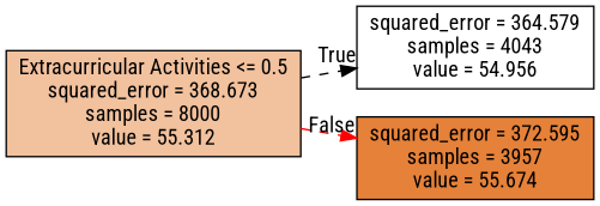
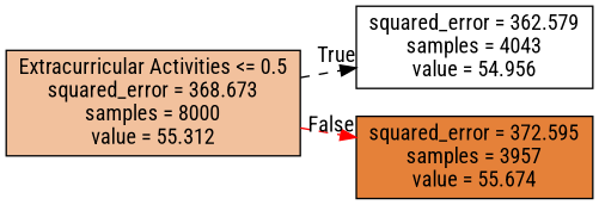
  digraph {
    rankdir=LR
    fontname="Roboto Condensed"
    node [color=black fontname="Roboto Condensed" shape=box style=filled]
    edge [fontname="Roboto Condensed" labeldistance=2.5 style=dashed]
    n1 [fillcolor="#f2c19d" label="Extracurricular Activities <= 0.5\nsquared_error = 368.673\nsamples = 8000\nvalue = 55.312"]
-   n2 [fillcolor="#ffffff" label="squared_error = 364.579\nsamples = 4043\nvalue = 54.956"]
+   n2 [fillcolor="#ffffff" label="squared_error = 362.579\nsamples = 4043\nvalue = 54.956"]
    n3 [fillcolor="#e58139" label="squared_error = 372.595\nsamples = 3957\nvalue = 55.674"]
    n1 -> n2 [headlabel=True labelangle=45 color=black]
    n1 -> n3 [headlabel=False labelangle=-45 color=red]
  }
